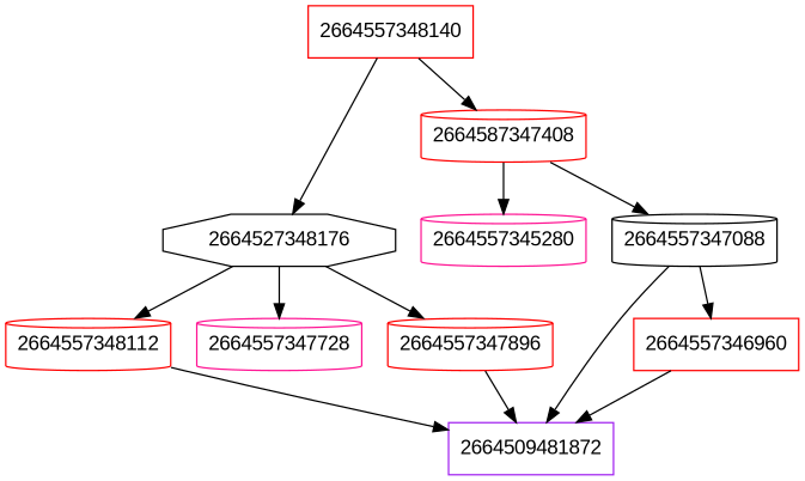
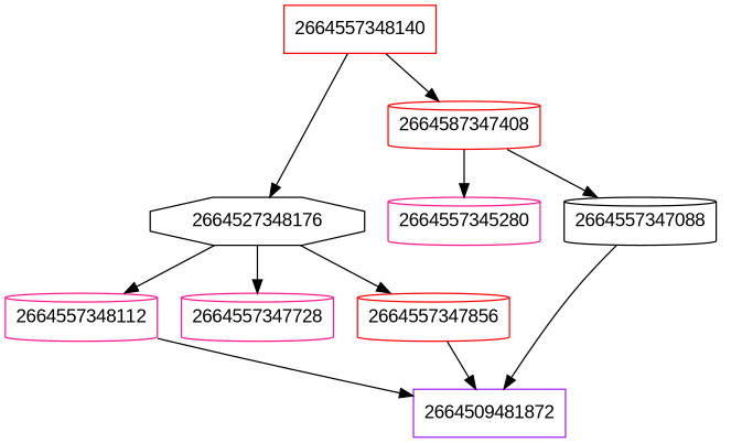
  strict digraph {
    fontname="Liberation Sans"
    node [color=red fontname="Liberation Sans" shape=cylinder type=Name]
    edge [fontname="Liberation Sans"]
    n1 [color=black label=2664527348176 shape=octagon type=Call]
-   2664557348112
+   2664557348112 [color=deeppink]
    2664557347728 [color=deeppink]
-   2664557347856 [label=2664557347896]
+   2664557347856
    2664509481872 [color=purple shape=box type=Load]
    n6 [label=2664587347408 type=Assign]
    n7 [color=deeppink label=2664557345280]
    2664557347088 [color=black type=List]
-   2664557346960 [shape=box]
    n10 [label=2664557348140 shape=box type=If]
    n1 -> 2664557348112
    n1 -> 2664557347728
    n1 -> 2664557347856
    2664557348112 -> 2664509481872
    2664557347856 -> 2664509481872
    n6 -> n7
    n6 -> 2664557347088
    2664557347088 -> 2664509481872
-   2664557347088 -> 2664557346960
-   2664557346960 -> 2664509481872
    n10 -> n1
    n10 -> n6
  }
